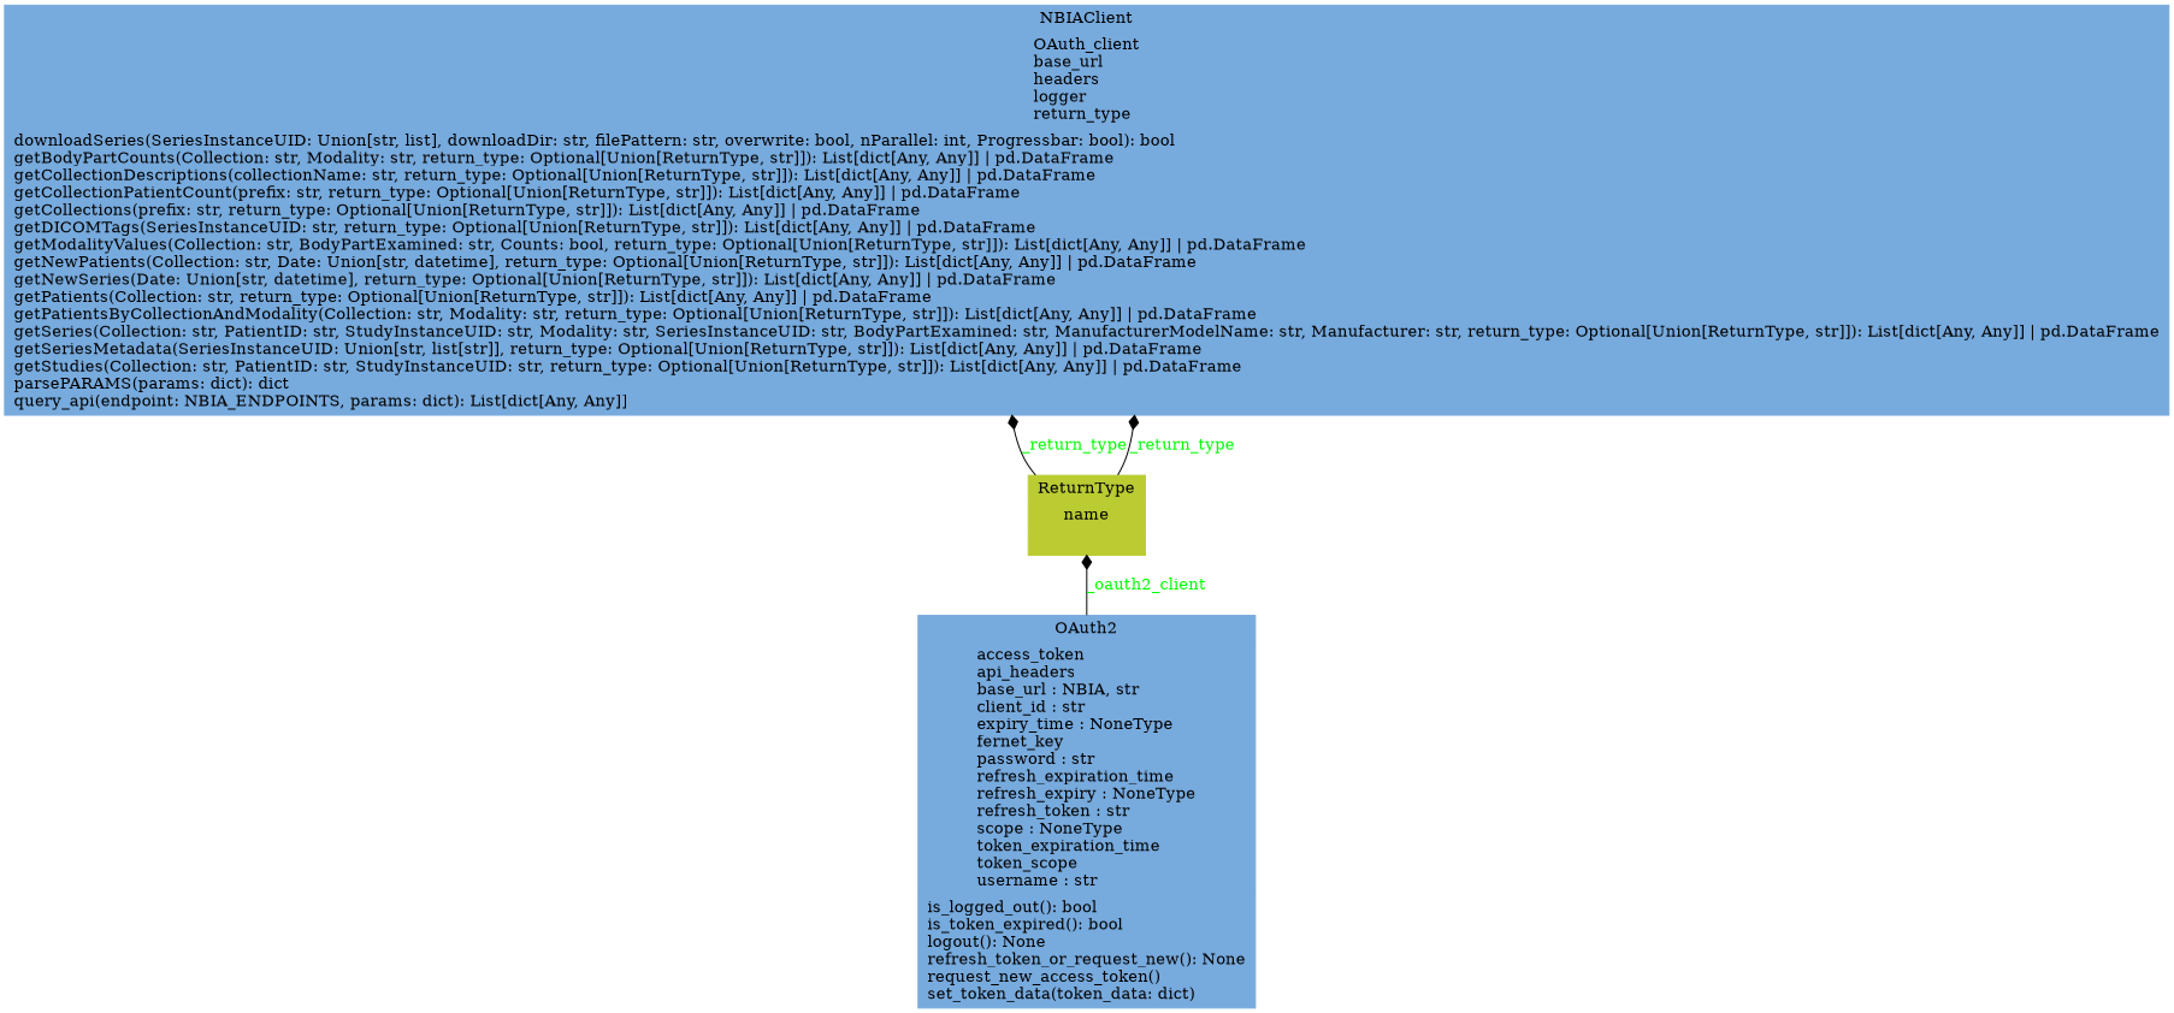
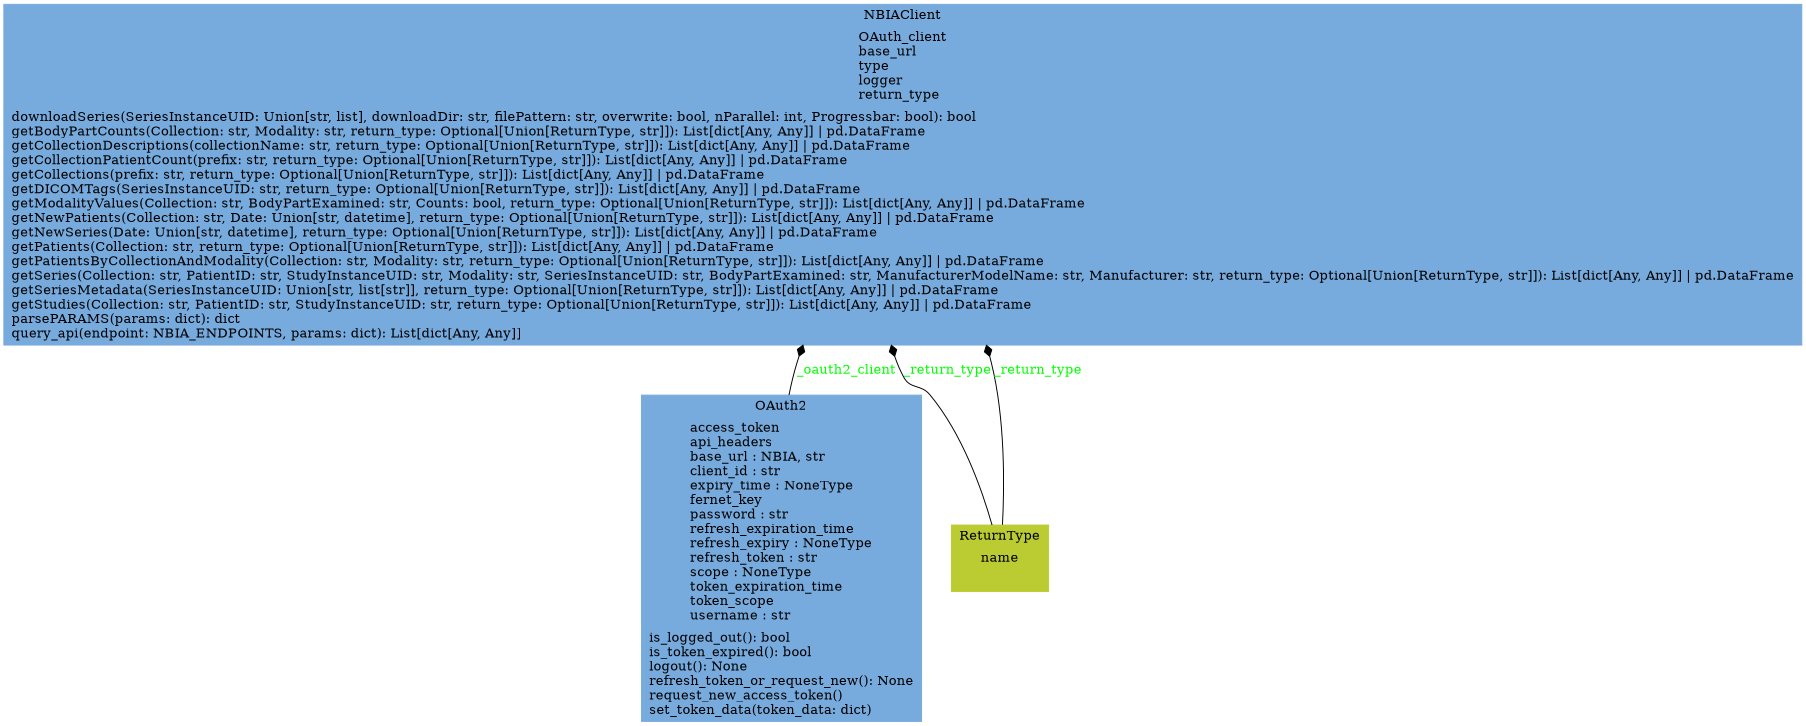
  digraph {
    rankdir=BT
    node [color="#77AADD" fontcolor=black shape=record style=filled]
    edge [arrowhead=diamond arrowtail=none fontcolor=green style=solid]
-   n1 [label=<{NBIAClient|OAuth_client<br ALIGN="LEFT"/>base_url<br ALIGN="LEFT"/>headers<br ALIGN="LEFT"/>logger<br ALIGN="LEFT"/>return_type<br ALIGN="LEFT"/>|downloadSeries(SeriesInstanceUID: Union[str, list], downloadDir: str, filePattern: str, overwrite: bool, nParallel: int, Progressbar: bool): bool<br ALIGN="LEFT"/>getBodyPartCounts(Collection: str, Modality: str, return_type: Optional[Union[ReturnType, str]]): List[dict[Any, Any]] \| pd.DataFrame<br ALIGN="LEFT"/>getCollectionDescriptions(collectionName: str, return_type: Optional[Union[ReturnType, str]]): List[dict[Any, Any]] \| pd.DataFrame<br ALIGN="LEFT"/>getCollectionPatientCount(prefix: str, return_type: Optional[Union[ReturnType, str]]): List[dict[Any, Any]] \| pd.DataFrame<br ALIGN="LEFT"/>getCollections(prefix: str, return_type: Optional[Union[ReturnType, str]]): List[dict[Any, Any]] \| pd.DataFrame<br ALIGN="LEFT"/>getDICOMTags(SeriesInstanceUID: str, return_type: Optional[Union[ReturnType, str]]): List[dict[Any, Any]] \| pd.DataFrame<br ALIGN="LEFT"/>getModalityValues(Collection: str, BodyPartExamined: str, Counts: bool, return_type: Optional[Union[ReturnType, str]]): List[dict[Any, Any]] \| pd.DataFrame<br ALIGN="LEFT"/>getNewPatients(Collection: str, Date: Union[str, datetime], return_type: Optional[Union[ReturnType, str]]): List[dict[Any, Any]] \| pd.DataFrame<br ALIGN="LEFT"/>getNewSeries(Date: Union[str, datetime], return_type: Optional[Union[ReturnType, str]]): List[dict[Any, Any]] \| pd.DataFrame<br ALIGN="LEFT"/>getPatients(Collection: str, return_type: Optional[Union[ReturnType, str]]): List[dict[Any, Any]] \| pd.DataFrame<br ALIGN="LEFT"/>getPatientsByCollectionAndModality(Collection: str, Modality: str, return_type: Optional[Union[ReturnType, str]]): List[dict[Any, Any]] \| pd.DataFrame<br ALIGN="LEFT"/>getSeries(Collection: str, PatientID: str, StudyInstanceUID: str, Modality: str, SeriesInstanceUID: str, BodyPartExamined: str, ManufacturerModelName: str, Manufacturer: str, return_type: Optional[Union[ReturnType, str]]): List[dict[Any, Any]] \| pd.DataFrame<br ALIGN="LEFT"/>getSeriesMetadata(SeriesInstanceUID: Union[str, list[str]], return_type: Optional[Union[ReturnType, str]]): List[dict[Any, Any]] \| pd.DataFrame<br ALIGN="LEFT"/>getStudies(Collection: str, PatientID: str, StudyInstanceUID: str, return_type: Optional[Union[ReturnType, str]]): List[dict[Any, Any]] \| pd.DataFrame<br ALIGN="LEFT"/>parsePARAMS(params: dict): dict<br ALIGN="LEFT"/>query_api(endpoint: NBIA_ENDPOINTS, params: dict): List[dict[Any, Any]]<br ALIGN="LEFT"/>}>]
+   n1 [label=<{NBIAClient|OAuth_client<br ALIGN="LEFT"/>base_url<br ALIGN="LEFT"/>type<br ALIGN="LEFT"/>logger<br ALIGN="LEFT"/>return_type<br ALIGN="LEFT"/>|downloadSeries(SeriesInstanceUID: Union[str, list], downloadDir: str, filePattern: str, overwrite: bool, nParallel: int, Progressbar: bool): bool<br ALIGN="LEFT"/>getBodyPartCounts(Collection: str, Modality: str, return_type: Optional[Union[ReturnType, str]]): List[dict[Any, Any]] \| pd.DataFrame<br ALIGN="LEFT"/>getCollectionDescriptions(collectionName: str, return_type: Optional[Union[ReturnType, str]]): List[dict[Any, Any]] \| pd.DataFrame<br ALIGN="LEFT"/>getCollectionPatientCount(prefix: str, return_type: Optional[Union[ReturnType, str]]): List[dict[Any, Any]] \| pd.DataFrame<br ALIGN="LEFT"/>getCollections(prefix: str, return_type: Optional[Union[ReturnType, str]]): List[dict[Any, Any]] \| pd.DataFrame<br ALIGN="LEFT"/>getDICOMTags(SeriesInstanceUID: str, return_type: Optional[Union[ReturnType, str]]): List[dict[Any, Any]] \| pd.DataFrame<br ALIGN="LEFT"/>getModalityValues(Collection: str, BodyPartExamined: str, Counts: bool, return_type: Optional[Union[ReturnType, str]]): List[dict[Any, Any]] \| pd.DataFrame<br ALIGN="LEFT"/>getNewPatients(Collection: str, Date: Union[str, datetime], return_type: Optional[Union[ReturnType, str]]): List[dict[Any, Any]] \| pd.DataFrame<br ALIGN="LEFT"/>getNewSeries(Date: Union[str, datetime], return_type: Optional[Union[ReturnType, str]]): List[dict[Any, Any]] \| pd.DataFrame<br ALIGN="LEFT"/>getPatients(Collection: str, return_type: Optional[Union[ReturnType, str]]): List[dict[Any, Any]] \| pd.DataFrame<br ALIGN="LEFT"/>getPatientsByCollectionAndModality(Collection: str, Modality: str, return_type: Optional[Union[ReturnType, str]]): List[dict[Any, Any]] \| pd.DataFrame<br ALIGN="LEFT"/>getSeries(Collection: str, PatientID: str, StudyInstanceUID: str, Modality: str, SeriesInstanceUID: str, BodyPartExamined: str, ManufacturerModelName: str, Manufacturer: str, return_type: Optional[Union[ReturnType, str]]): List[dict[Any, Any]] \| pd.DataFrame<br ALIGN="LEFT"/>getSeriesMetadata(SeriesInstanceUID: Union[str, list[str]], return_type: Optional[Union[ReturnType, str]]): List[dict[Any, Any]] \| pd.DataFrame<br ALIGN="LEFT"/>getStudies(Collection: str, PatientID: str, StudyInstanceUID: str, return_type: Optional[Union[ReturnType, str]]): List[dict[Any, Any]] \| pd.DataFrame<br ALIGN="LEFT"/>parsePARAMS(params: dict): dict<br ALIGN="LEFT"/>query_api(endpoint: NBIA_ENDPOINTS, params: dict): List[dict[Any, Any]]<br ALIGN="LEFT"/>}>]
    n2 [label=<{OAuth2|access_token<br ALIGN="LEFT"/>api_headers<br ALIGN="LEFT"/>base_url : NBIA, str<br ALIGN="LEFT"/>client_id : str<br ALIGN="LEFT"/>expiry_time : NoneType<br ALIGN="LEFT"/>fernet_key<br ALIGN="LEFT"/>password : str<br ALIGN="LEFT"/>refresh_expiration_time<br ALIGN="LEFT"/>refresh_expiry : NoneType<br ALIGN="LEFT"/>refresh_token : str<br ALIGN="LEFT"/>scope : NoneType<br ALIGN="LEFT"/>token_expiration_time<br ALIGN="LEFT"/>token_scope<br ALIGN="LEFT"/>username : str<br ALIGN="LEFT"/>|is_logged_out(): bool<br ALIGN="LEFT"/>is_token_expired(): bool<br ALIGN="LEFT"/>logout(): None<br ALIGN="LEFT"/>refresh_token_or_request_new(): None<br ALIGN="LEFT"/>request_new_access_token()<br ALIGN="LEFT"/>set_token_data(token_data: dict)<br ALIGN="LEFT"/>}>]
    n3 [color="#BBCC33" label=<{ReturnType|name<br ALIGN="LEFT"/>|}>]
-   n2 -> n3 [label=_oauth2_client]
+   n2 -> n1 [label=_oauth2_client]
    n3 -> n1 [label=_return_type]
    n3 -> n1 [label=_return_type]
  }
